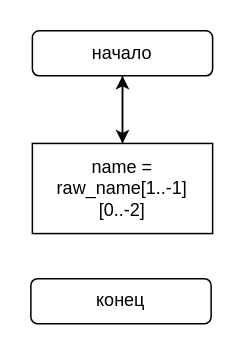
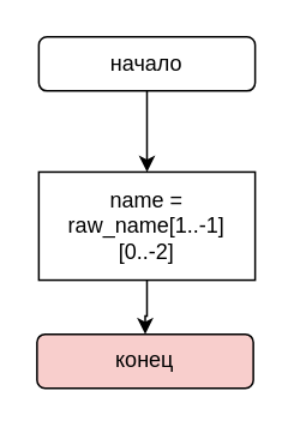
  <mxCell id="0" />
  <mxCell id="1" parent="0" />
  <mxCell id="2" value="" style="edgeStyle=orthogonalEdgeStyle;rounded=0;orthogonalLoop=1;jettySize=auto;html=1;" edge="1" parent="1" source="3"><mxGeometry relative="1" as="geometry"><mxPoint x="81" y="95" as="targetPoint" /></mxGeometry></mxCell>
  <mxCell id="3" value="начало" style="rounded=1;whiteSpace=wrap;html=1;" vertex="1" parent="1"><mxGeometry x="21" y="20" width="120" height="30" as="geometry" /></mxCell>
- <mxCell id="4" value="" style="edgeStyle=orthogonalEdgeStyle;rounded=0;orthogonalLoop=1;jettySize=auto;html=1;" edge="1" parent="1" source="5" target="3"><mxGeometry relative="1" as="geometry" /></mxCell>
+ <mxCell id="4" value="" style="edgeStyle=orthogonalEdgeStyle;rounded=0;orthogonalLoop=1;jettySize=auto;html=1;" edge="1" parent="1" source="5" target="6"><mxGeometry relative="1" as="geometry" /></mxCell>
  <mxCell id="5" value="&lt;div&gt;name =&lt;/div&gt;&lt;div&gt;raw_name[1..-1]&lt;/div&gt;&lt;div&gt;[0..-2]&lt;br&gt;&lt;/div&gt;" style="rounded=0;whiteSpace=wrap;html=1;" vertex="1" parent="1"><mxGeometry x="21" y="95" width="120" height="60" as="geometry" /></mxCell>
- <mxCell id="6" value="конец" style="rounded=1;whiteSpace=wrap;html=1;" vertex="1" parent="1"><mxGeometry x="20" y="185" width="120" height="30" as="geometry" /></mxCell>
+ <mxCell id="6" value="конец" style="rounded=1;whiteSpace=wrap;html=1;fillColor=#f8cecc;" vertex="1" parent="1"><mxGeometry x="20" y="185" width="120" height="30" as="geometry" /></mxCell>
